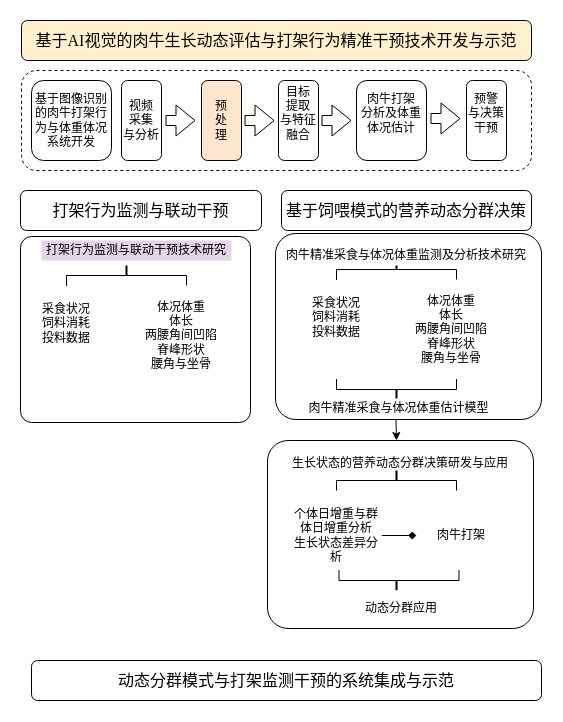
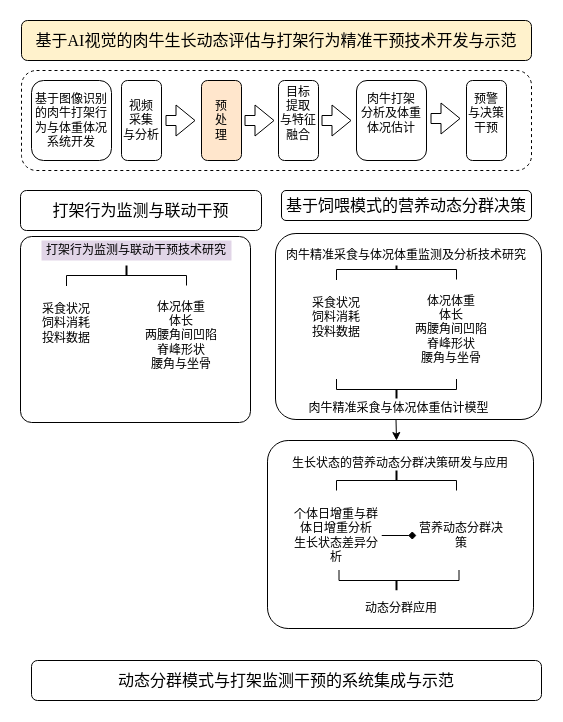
  <mxCell id="0" />
  <mxCell id="1" parent="0" />
  <mxCell id="2" value="" style="rounded=1;whiteSpace=wrap;html=1;arcSize=11;" vertex="1" parent="1"><mxGeometry x="267" y="440" width="266" height="188" as="geometry" /></mxCell>
  <mxCell id="3" value="" style="rounded=1;whiteSpace=wrap;html=1;arcSize=11;" vertex="1" parent="1"><mxGeometry x="275" y="233" width="266" height="186" as="geometry" /></mxCell>
  <mxCell id="4" value="" style="rounded=1;whiteSpace=wrap;html=1;arcSize=6;" vertex="1" parent="1"><mxGeometry x="20" y="236" width="230" height="186" as="geometry" /></mxCell>
  <mxCell id="5" value="&lt;p style=&quot;margin: 0pt 0pt 0.0pt; text-align: left; font-family: Calibri; font-size: 10.5pt;&quot; class=&quot;MsoNormal&quot;&gt;&lt;span style=&quot;font-family: 宋体; font-size: 12pt;&quot;&gt;&lt;font face=&quot;宋体&quot;&gt;基于&lt;/font&gt;AI视觉的肉牛生长动态评估与打架行为精准干预技术开发与示范&lt;/span&gt;&lt;span style=&quot;font-family: 宋体; font-size: 10.5pt;&quot;&gt;&lt;/span&gt;&lt;/p&gt;" style="rounded=1;whiteSpace=wrap;html=1;fillColor=#fff2cc;" vertex="1" parent="1"><mxGeometry x="21" y="20" width="510" height="40" as="geometry" /></mxCell>
  <mxCell id="6" value="&lt;p style=&quot;margin: 5pt 0pt; text-align: left; font-family: Calibri; font-size: 12pt; line-height: 24px;&quot; class=&quot;p&quot;&gt;&lt;span style=&quot;font-family: 宋体; font-size: 12pt;&quot;&gt;打架行为监测与联动干预&lt;/span&gt;&lt;span style=&quot;font-family: 宋体; font-size: 12pt;&quot;&gt;&lt;/span&gt;&lt;/p&gt;" style="rounded=1;whiteSpace=wrap;html=1;" vertex="1" parent="1"><mxGeometry x="20" y="190" width="241" height="40" as="geometry" /></mxCell>
- <mxCell id="7" value="&lt;p style=&quot;margin: 0pt 0pt 0.0pt; text-align: justify; font-family: &amp;quot;Times New Roman&amp;quot;; font-size: 10.5pt;&quot; class=&quot;MsoNormal&quot;&gt;&lt;span style=&quot;font-family: 宋体; font-size: 12pt;&quot;&gt;基于饲喂模式的营养动态分群决策&lt;/span&gt;&lt;/p&gt;" style="rounded=1;whiteSpace=wrap;html=1;" vertex="1" parent="1"><mxGeometry x="281" y="190" width="250" height="40" as="geometry" /></mxCell>
+ <mxCell id="7" value="&lt;p style=&quot;margin: 0pt 0pt 0.0pt; text-align: justify; font-family: &amp;quot;Times New Roman&amp;quot;; font-size: 10.5pt;&quot; class=&quot;MsoNormal&quot;&gt;&lt;span style=&quot;font-family: 宋体; font-size: 12pt;&quot;&gt;基于饲喂模式的营养动态分群决策&lt;/span&gt;&lt;/p&gt;" style="rounded=1;whiteSpace=wrap;html=1;" vertex="1" parent="1"><mxGeometry x="281" y="190" width="250" height="30" as="geometry" /></mxCell>
  <mxCell id="8" value="&lt;p style=&quot;margin: 0pt 0pt 0.0pt; text-align: justify; font-family: Calibri;&quot; class=&quot;MsoNormal&quot;&gt;&lt;span style=&quot;font-family: 宋体;&quot;&gt;&lt;font style=&quot;font-size: 16px;&quot;&gt;动态分群模式与打架监测干预的系统集成与示范&lt;/font&gt;&lt;/span&gt;&lt;/p&gt;" style="rounded=1;whiteSpace=wrap;html=1;" vertex="1" parent="1"><mxGeometry x="31" y="660" width="510" height="40" as="geometry" /></mxCell>
  <mxCell id="9" value="" style="rounded=1;whiteSpace=wrap;html=1;dashed=1;" vertex="1" parent="1"><mxGeometry x="21" y="70" width="510" height="100" as="geometry" /></mxCell>
  <mxCell id="10" value="基于图像识别的肉牛打架行为与体重体况系统开发" style="rounded=1;whiteSpace=wrap;html=1;" vertex="1" parent="1"><mxGeometry x="31" y="80" width="80" height="80" as="geometry" /></mxCell>
  <mxCell id="11" value="视频&lt;div&gt;采集&lt;/div&gt;&lt;div&gt;与分析&lt;/div&gt;" style="rounded=1;whiteSpace=wrap;html=1;" vertex="1" parent="1"><mxGeometry x="121" y="80" width="40" height="80" as="geometry" /></mxCell>
  <mxCell id="12" value="预&lt;div&gt;处&lt;/div&gt;&lt;div&gt;理&lt;/div&gt;" style="rounded=1;whiteSpace=wrap;html=1;fillColor=#ffe6cc;" vertex="1" parent="1"><mxGeometry x="201" y="80" width="40" height="80" as="geometry" /></mxCell>
  <mxCell id="13" value="目标&lt;div&gt;提取&lt;/div&gt;&lt;div&gt;与特征&lt;/div&gt;&lt;div&gt;融合&lt;/div&gt;&lt;div&gt;&lt;br&gt;&lt;/div&gt;" style="rounded=1;whiteSpace=wrap;html=1;flipH=0;flipV=0;horizontal=1;fontStyle=0;verticalAlign=middle;" vertex="1" parent="1"><mxGeometry x="278" y="80" width="40" height="80" as="geometry" /></mxCell>
  <mxCell id="14" value="肉牛&lt;span style=&quot;background-color: transparent; color: light-dark(rgb(0, 0, 0), rgb(255, 255, 255));&quot;&gt;打架&lt;/span&gt;&lt;div&gt;分析&lt;span style=&quot;background-color: transparent; color: light-dark(rgb(0, 0, 0), rgb(255, 255, 255));&quot;&gt;及体重&lt;/span&gt;&lt;/div&gt;&lt;div&gt;&lt;span style=&quot;background-color: transparent; color: light-dark(rgb(0, 0, 0), rgb(255, 255, 255));&quot;&gt;体况估计&lt;/span&gt;&lt;/div&gt;&lt;div&gt;&lt;div&gt;&lt;br&gt;&lt;/div&gt;&lt;/div&gt;" style="rounded=1;whiteSpace=wrap;html=1;flipH=0;flipV=0;horizontal=1;fontStyle=0;verticalAlign=middle;" vertex="1" parent="1"><mxGeometry x="356" y="80" width="70" height="80" as="geometry" /></mxCell>
  <mxCell id="15" value="预警&lt;div&gt;与决策&lt;/div&gt;&lt;div&gt;干预&lt;/div&gt;&lt;div&gt;&lt;div&gt;&lt;br&gt;&lt;/div&gt;&lt;/div&gt;" style="rounded=1;whiteSpace=wrap;html=1;flipH=0;flipV=0;horizontal=1;fontStyle=0;verticalAlign=middle;" vertex="1" parent="1"><mxGeometry x="466" y="80" width="40" height="80" as="geometry" /></mxCell>
  <mxCell id="16" value="" style="shape=flexArrow;endArrow=classic;html=1;rounded=0;" edge="1" parent="1"><mxGeometry width="50" height="50" relative="1" as="geometry"><mxPoint x="165" y="120" as="sourcePoint" /><mxPoint x="195" y="120" as="targetPoint" /></mxGeometry></mxCell>
  <mxCell id="17" value="" style="shape=flexArrow;endArrow=classic;html=1;rounded=0;" edge="1" parent="1"><mxGeometry width="50" height="50" relative="1" as="geometry"><mxPoint x="244" y="120" as="sourcePoint" /><mxPoint x="274" y="120" as="targetPoint" /></mxGeometry></mxCell>
  <mxCell id="18" value="" style="shape=flexArrow;endArrow=classic;html=1;rounded=0;" edge="1" parent="1"><mxGeometry width="50" height="50" relative="1" as="geometry"><mxPoint x="321" y="120" as="sourcePoint" /><mxPoint x="351" y="120" as="targetPoint" /></mxGeometry></mxCell>
  <mxCell id="19" value="" style="shape=flexArrow;endArrow=classic;html=1;rounded=0;" edge="1" parent="1"><mxGeometry width="50" height="50" relative="1" as="geometry"><mxPoint x="430" y="118" as="sourcePoint" /><mxPoint x="460" y="118" as="targetPoint" /></mxGeometry></mxCell>
  <mxCell id="20" value="&lt;p style=&quot;margin: 0pt 0pt 0.0pt; text-align: justify; font-family: 等线;&quot; class=&quot;MsoNormal&quot;&gt;&lt;span style=&quot;font-family: 宋体;&quot;&gt;&lt;font&gt;打架行为监测与联动干预技术研究&lt;/font&gt;&lt;/span&gt;&lt;/p&gt;" style="rounded=0;whiteSpace=wrap;html=1;strokeColor=none;fillColor=#e1d5e7;" vertex="1" parent="1"><mxGeometry x="41" y="240" width="190" height="20" as="geometry" /></mxCell>
  <mxCell id="21" value="采食状况&lt;div&gt;饲料消耗&lt;/div&gt;&lt;div&gt;投料数据&lt;br&gt;&lt;div&gt;&lt;br&gt;&lt;/div&gt;&lt;/div&gt;" style="rounded=0;whiteSpace=wrap;html=1;strokeColor=none;" vertex="1" parent="1"><mxGeometry x="291" y="279" width="90" height="90" as="geometry" /></mxCell>
  <mxCell id="22" value="" style="shape=partialRectangle;whiteSpace=wrap;html=1;bottom=1;right=1;left=1;top=0;fillColor=none;routingCenterX=-0.5;rotation=-180;" vertex="1" parent="1"><mxGeometry x="336" y="269" width="120" height="10" as="geometry" /></mxCell>
  <mxCell id="23" value="" style="line;strokeWidth=2;direction=south;html=1;" vertex="1" parent="1"><mxGeometry x="391" y="259" width="10" height="10" as="geometry" /></mxCell>
  <mxCell id="24" value="&lt;div&gt;&lt;div&gt;体况体重&lt;/div&gt;&lt;/div&gt;&lt;div&gt;体长&lt;/div&gt;&lt;div&gt;两腰角间凹陷&lt;/div&gt;&lt;div&gt;脊峰形状&lt;/div&gt;&lt;div&gt;腰角与坐骨&lt;/div&gt;" style="rounded=0;whiteSpace=wrap;html=1;strokeColor=none;" vertex="1" parent="1"><mxGeometry x="406" y="279" width="90" height="100" as="geometry" /></mxCell>
  <mxCell id="25" value="&lt;p style=&quot;margin: 0pt 0pt 0.0pt; text-align: justify; font-family: 等线;&quot; class=&quot;MsoNormal&quot;&gt;&lt;font&gt;肉牛精准采食与体况体重监测及分析技术研究&lt;/font&gt;&lt;span style=&quot;font-size: 12pt; font-size: 12pt;&quot;&gt;&lt;/span&gt;&lt;/p&gt;" style="rounded=0;whiteSpace=wrap;html=1;strokeColor=none;" vertex="1" parent="1"><mxGeometry x="281" y="240" width="250" height="25" as="geometry" /></mxCell>
  <mxCell id="26" value="采食状况&lt;div&gt;饲料消耗&lt;/div&gt;&lt;div&gt;投料数据&lt;br&gt;&lt;div&gt;&lt;br&gt;&lt;/div&gt;&lt;/div&gt;" style="rounded=0;whiteSpace=wrap;html=1;strokeColor=none;" vertex="1" parent="1"><mxGeometry x="21" y="285" width="90" height="90" as="geometry" /></mxCell>
  <mxCell id="27" value="" style="shape=partialRectangle;whiteSpace=wrap;html=1;bottom=1;right=1;left=1;top=0;fillColor=none;routingCenterX=-0.5;rotation=-180;" vertex="1" parent="1"><mxGeometry x="66" y="275" width="120" height="10" as="geometry" /></mxCell>
  <mxCell id="28" value="" style="line;strokeWidth=2;direction=south;html=1;" vertex="1" parent="1"><mxGeometry x="121" y="265" width="10" height="10" as="geometry" /></mxCell>
  <mxCell id="29" value="&lt;div&gt;&lt;div&gt;体况体重&lt;/div&gt;&lt;/div&gt;&lt;div&gt;体长&lt;/div&gt;&lt;div&gt;两腰角间凹陷&lt;/div&gt;&lt;div&gt;脊峰形状&lt;/div&gt;&lt;div&gt;腰角与坐骨&lt;/div&gt;" style="rounded=0;whiteSpace=wrap;html=1;strokeColor=none;" vertex="1" parent="1"><mxGeometry x="136" y="285" width="90" height="100" as="geometry" /></mxCell>
  <mxCell id="30" value="" style="shape=partialRectangle;whiteSpace=wrap;html=1;bottom=1;right=1;left=1;top=0;fillColor=none;routingCenterX=-0.5;rotation=-180;direction=west;" vertex="1" parent="1"><mxGeometry x="336" y="379" width="120" height="10" as="geometry" /></mxCell>
  <mxCell id="31" value="" style="line;strokeWidth=2;direction=south;html=1;" vertex="1" parent="1"><mxGeometry x="391" y="389" width="10" height="10" as="geometry" /></mxCell>
  <mxCell id="32" value="肉牛精准采食与体况体重估计模型" style="rounded=0;whiteSpace=wrap;html=1;strokeColor=none;" vertex="1" parent="1"><mxGeometry x="301" y="398" width="195" height="20" as="geometry" /></mxCell>
  <mxCell id="33" value="" style="endArrow=classic;html=1;rounded=0;" edge="1" parent="1"><mxGeometry width="50" height="50" relative="1" as="geometry"><mxPoint x="395.5" y="419" as="sourcePoint" /><mxPoint x="396" y="440" as="targetPoint" /></mxGeometry></mxCell>
  <mxCell id="34" value="&lt;p style=&quot;margin: 0pt 0pt 0.0pt; text-align: justify; font-family: 等线;&quot; class=&quot;MsoNormal&quot;&gt;&lt;font&gt;生长状态的营养动态分群决策研发与应用&lt;/font&gt;&lt;/p&gt;" style="rounded=0;whiteSpace=wrap;html=1;strokeColor=none;" vertex="1" parent="1"><mxGeometry x="275" y="450" width="250" height="25" as="geometry" /></mxCell>
  <mxCell id="35" value="" style="shape=partialRectangle;whiteSpace=wrap;html=1;bottom=1;right=1;left=1;top=0;fillColor=none;routingCenterX=-0.5;rotation=-180;" vertex="1" parent="1"><mxGeometry x="336" y="480" width="120" height="10" as="geometry" /></mxCell>
  <mxCell id="36" value="" style="line;strokeWidth=2;direction=south;html=1;" vertex="1" parent="1"><mxGeometry x="391" y="470" width="10" height="10" as="geometry" /></mxCell>
  <mxCell id="37" style="edgeStyle=orthogonalEdgeStyle;rounded=0;orthogonalLoop=1;jettySize=auto;html=1;exitX=1;exitY=0.5;exitDx=0;exitDy=0;entryX=0;entryY=0.5;entryDx=0;entryDy=0;endArrow=diamond;" edge="1" parent="1" source="38" target="39"><mxGeometry relative="1" as="geometry" /></mxCell>
  <mxCell id="38" value="&lt;div&gt;&lt;div&gt;个体日增重与群体日增重分析&lt;/div&gt;&lt;/div&gt;&lt;div&gt;生长状态差异分析&lt;/div&gt;" style="rounded=0;whiteSpace=wrap;html=1;strokeColor=none;" vertex="1" parent="1"><mxGeometry x="291" y="490" width="90" height="90" as="geometry" /></mxCell>
- <mxCell id="39" value="&lt;div&gt;&lt;div&gt;肉牛打架&lt;/div&gt;&lt;/div&gt;" style="rounded=0;whiteSpace=wrap;html=1;strokeColor=none;" vertex="1" parent="1"><mxGeometry x="416" y="490" width="90" height="90" as="geometry" /></mxCell>
+ <mxCell id="39" value="&lt;div&gt;&lt;div&gt;营养动态分群决策&lt;/div&gt;&lt;/div&gt;" style="rounded=0;whiteSpace=wrap;html=1;strokeColor=none;" vertex="1" parent="1"><mxGeometry x="416" y="490" width="90" height="90" as="geometry" /></mxCell>
  <mxCell id="40" value="" style="shape=partialRectangle;whiteSpace=wrap;html=1;bottom=1;right=1;left=1;top=0;fillColor=none;routingCenterX=-0.5;rotation=-180;direction=west;" vertex="1" parent="1"><mxGeometry x="338.5" y="570" width="120" height="10" as="geometry" /></mxCell>
  <mxCell id="41" value="" style="line;strokeWidth=2;direction=south;html=1;" vertex="1" parent="1"><mxGeometry x="391" y="580" width="10" height="10" as="geometry" /></mxCell>
  <mxCell id="42" value="&lt;p style=&quot;margin: 0pt 0pt 0.0pt; text-align: justify; font-family: 等线;&quot; class=&quot;MsoNormal&quot;&gt;&lt;font&gt;动态分群应用&lt;/font&gt;&lt;/p&gt;" style="rounded=0;whiteSpace=wrap;html=1;strokeColor=none;" vertex="1" parent="1"><mxGeometry x="291" y="590" width="220" height="35" as="geometry" /></mxCell>
